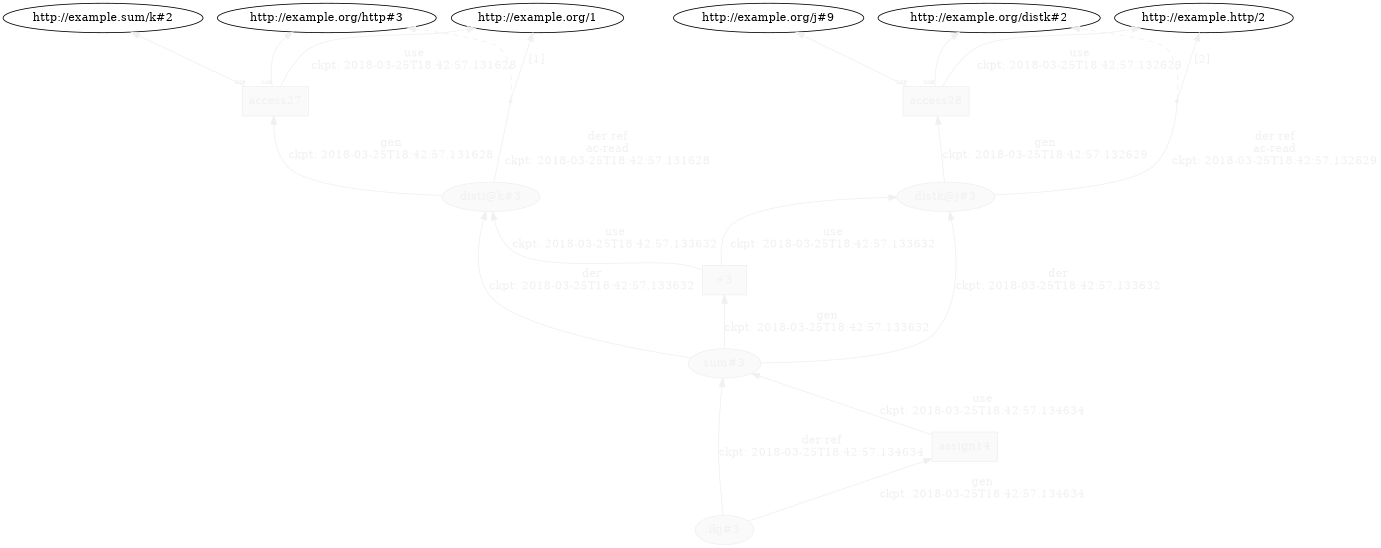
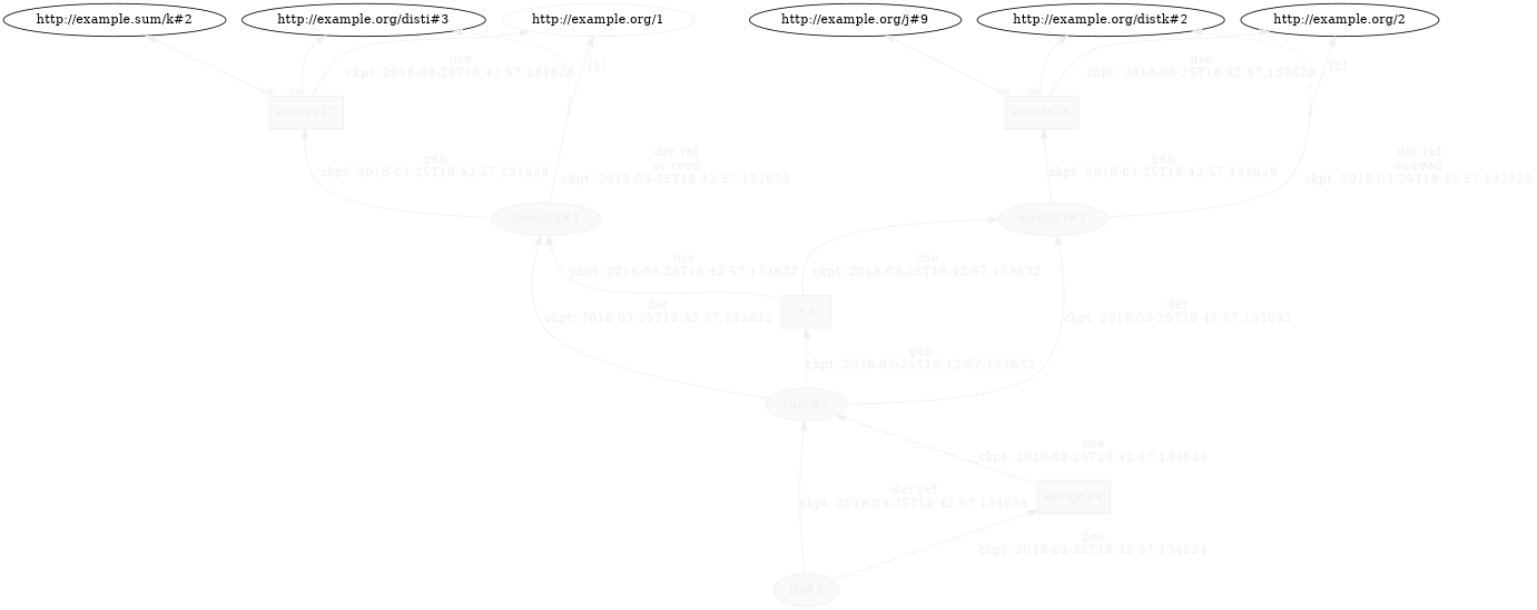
  digraph {
    rankdir=BT
    node [color="#F0F0F0" fontcolor="#F0F0F0"]
    edge [angle=60.0 color="#F0F0F0" distance=1.5 fontcolor="#F0F0F0" fontsize=14 rotation=20]
    n1 [fillcolor="#FAFAFA" label="disti@k#3" style=filled]
    n2 [fillcolor="#FAFAFA" label=access27 shape=polygon sides=4 style=filled]
    bn0 [shape=point]
-   "http://example.org/disti#3" [label="http://example.org/http#3" color="" fontcolor=""]
-   "http://example.org/1" [color="" fontcolor=""]
+   "http://example.org/disti#3" [color="" fontcolor=""]
+   "http://example.org/1" [fontcolor=""]
    n6 [label="http://example.sum/k#2" color="" fontcolor=""]
    n7 [fillcolor="#FAFAFA" label="distk@j#3" style=filled]
    n8 [fillcolor="#FAFAFA" label=access28 shape=polygon sides=4 style=filled]
    bn1 [shape=point]
    "http://example.org/distk#2" [color="" fontcolor=""]
-   "http://example.org/2" [label="http://example.http/2" color="" fontcolor=""]
+   "http://example.org/2" [color="" fontcolor=""]
    "http://example.org/j#9" [color="" fontcolor=""]
    n13 [fillcolor="#FAFAFA" label="sum#3" style=filled]
    n14 [fillcolor="#FAFAFA" label="+3" shape=polygon sides=4 style=filled]
    n15 [fillcolor="#FAFAFA" label="ikj#3" style=filled]
    n16 [fillcolor="#FAFAFA" label=assign14 shape=polygon sides=4 style=filled]
    n1 -> n2 [label="gen\nckpt: 2018-03-25T18:42:57.131628"]
    n1 -> bn0 [arrowhead=none label="der ref\nac-read\nckpt: 2018-03-25T18:42:57.131628"]
    n2 -> "http://example.org/disti#3" [labelangle=60.0 labeldistance=1.5 labelfontsize=8 taillabel=use angle="" distance="" fontsize=""]
    n2 -> "http://example.org/1" [label="use\nckpt: 2018-03-25T18:42:57.131628"]
    n2 -> n6 [labelangle=60.0 labeldistance=1.5 labelfontsize=8 taillabel=use angle="" distance="" fontsize=""]
    bn0 -> "http://example.org/disti#3" [style=dashed angle="" distance="" fontsize="" rotation=""]
    bn0 -> "http://example.org/1" [label="[1]"]
    n7 -> n8 [label="gen\nckpt: 2018-03-25T18:42:57.132629"]
    n7 -> bn1 [arrowhead=none label="der ref\nac-read\nckpt: 2018-03-25T18:42:57.132629"]
    n8 -> "http://example.org/distk#2" [labelangle=60.0 labeldistance=1.5 labelfontsize=8 taillabel=use angle="" distance="" fontsize=""]
    n8 -> "http://example.org/2" [label="use\nckpt: 2018-03-25T18:42:57.132629"]
    n8 -> "http://example.org/j#9" [labelangle=60.0 labeldistance=1.5 labelfontsize=8 taillabel=use angle="" distance="" fontsize=""]
    bn1 -> "http://example.org/distk#2" [style=dashed angle="" distance="" fontsize="" rotation=""]
    bn1 -> "http://example.org/2" [label="[2]"]
    n13 -> n1 [label="der\nckpt: 2018-03-25T18:42:57.133632"]
    n13 -> n7 [label="der\nckpt: 2018-03-25T18:42:57.133632"]
    n13 -> n14 [label="gen\nckpt: 2018-03-25T18:42:57.133632"]
    n14 -> n1 [label="use\nckpt: 2018-03-25T18:42:57.133632"]
    n14 -> n7 [label="use\nckpt: 2018-03-25T18:42:57.133632"]
    n15 -> n13 [label="der ref\nckpt: 2018-03-25T18:42:57.134634"]
    n15 -> n16 [label="gen\nckpt: 2018-03-25T18:42:57.134634"]
    n16 -> n13 [label="use\nckpt: 2018-03-25T18:42:57.134634"]
  }
